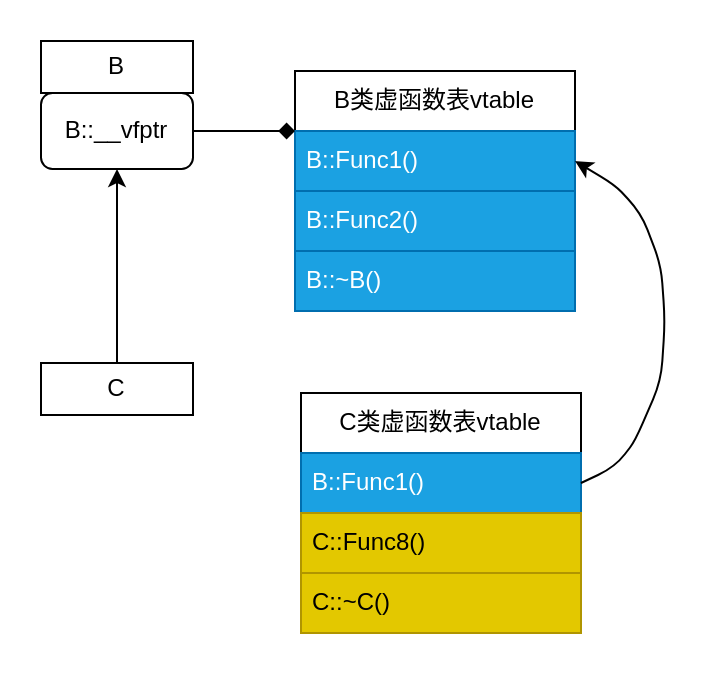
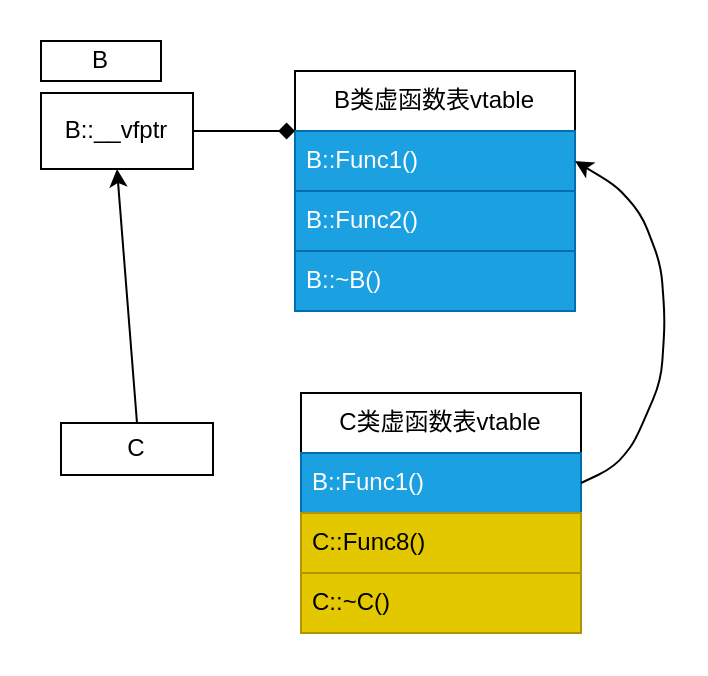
  <mxCell id="0" />
  <mxCell id="1" parent="0" />
- <mxCell id="2" value="B" style="rounded=0;whiteSpace=wrap;html=1;strokeColor=#000000;fontColor=#000000;fillColor=none;" parent="1" vertex="1"><mxGeometry x="20" y="20" width="76" height="26" as="geometry" /></mxCell>
+ <mxCell id="2" value="B" style="rounded=0;whiteSpace=wrap;html=1;strokeColor=#000000;fontColor=#000000;fillColor=none;" parent="1" vertex="1"><mxGeometry x="20" y="20" width="60" height="20" as="geometry" /></mxCell>
  <mxCell id="3" value="B类虚函数表vtable" style="swimlane;fontStyle=0;childLayout=stackLayout;horizontal=1;startSize=30;horizontalStack=0;resizeParent=1;resizeParentMax=0;resizeLast=0;collapsible=1;marginBottom=0;whiteSpace=wrap;html=1;strokeColor=#000000;fontColor=#000000;fillColor=none;swimlaneFillColor=none;" parent="1" vertex="1"><mxGeometry x="147" y="35" width="140" height="120" as="geometry" /></mxCell>
  <mxCell id="4" value="B::Func1()" style="text;strokeColor=#006EAF;fillColor=#1ba1e2;align=left;verticalAlign=middle;spacingLeft=4;spacingRight=4;overflow=hidden;points=[[0,0.5],[1,0.5]];portConstraint=eastwest;rotatable=0;whiteSpace=wrap;html=1;fontColor=#ffffff;rounded=0;" parent="3" vertex="1"><mxGeometry y="30" width="140" height="30" as="geometry" /></mxCell>
  <mxCell id="5" value="B::Func2()" style="text;strokeColor=#006EAF;fillColor=#1ba1e2;align=left;verticalAlign=middle;spacingLeft=4;spacingRight=4;overflow=hidden;points=[[0,0.5],[1,0.5]];portConstraint=eastwest;rotatable=0;whiteSpace=wrap;html=1;fontColor=#ffffff;" parent="3" vertex="1"><mxGeometry y="60" width="140" height="30" as="geometry" /></mxCell>
  <mxCell id="6" value="B::~B()" style="text;strokeColor=#006EAF;fillColor=#1ba1e2;align=left;verticalAlign=middle;spacingLeft=4;spacingRight=4;overflow=hidden;points=[[0,0.5],[1,0.5]];portConstraint=eastwest;rotatable=0;whiteSpace=wrap;html=1;fontColor=#ffffff;" parent="3" vertex="1"><mxGeometry y="90" width="140" height="30" as="geometry" /></mxCell>
  <mxCell id="7" style="edgeStyle=none;html=1;exitX=1;exitY=0.5;exitDx=0;exitDy=0;entryX=0;entryY=0.25;entryDx=0;entryDy=0;fontColor=#000000;strokeColor=#000000;endArrow=diamond;" parent="1" source="8" target="3" edge="1"><mxGeometry relative="1" as="geometry" /></mxCell>
- <mxCell id="8" value="B::__vfptr" style="whiteSpace=wrap;html=1;strokeColor=#000000;fontColor=#000000;fillColor=none;rounded=1;" parent="1" vertex="1"><mxGeometry x="20" y="46" width="76" height="38" as="geometry" /></mxCell>
+ <mxCell id="8" value="B::__vfptr" style="rounded=0;whiteSpace=wrap;html=1;strokeColor=#000000;fontColor=#000000;fillColor=none;" parent="1" vertex="1"><mxGeometry x="20" y="46" width="76" height="38" as="geometry" /></mxCell>
  <mxCell id="9" style="edgeStyle=none;html=1;exitX=0.5;exitY=0;exitDx=0;exitDy=0;entryX=0.5;entryY=1;entryDx=0;entryDy=0;strokeColor=#000000;fontColor=#000000;" parent="1" source="10" target="8" edge="1"><mxGeometry relative="1" as="geometry" /></mxCell>
- <mxCell id="10" value="C" style="rounded=0;whiteSpace=wrap;html=1;strokeColor=#000000;fontColor=#000000;fillColor=none;" parent="1" vertex="1"><mxGeometry x="20" y="181" width="76" height="26" as="geometry" /></mxCell>
+ <mxCell id="10" value="C" style="rounded=0;whiteSpace=wrap;html=1;strokeColor=#000000;fontColor=#000000;fillColor=none;" parent="1" vertex="1"><mxGeometry x="30" y="211" width="76" height="26" as="geometry" /></mxCell>
  <mxCell id="11" value="C类虚函数表vtable" style="swimlane;fontStyle=0;childLayout=stackLayout;horizontal=1;startSize=30;horizontalStack=0;resizeParent=1;resizeParentMax=0;resizeLast=0;collapsible=1;marginBottom=0;whiteSpace=wrap;html=1;strokeColor=#000000;fontColor=#000000;fillColor=none;" parent="1" vertex="1"><mxGeometry x="150" y="196" width="140" height="120" as="geometry" /></mxCell>
  <mxCell id="12" value="B::Func1()" style="text;strokeColor=#006EAF;fillColor=#1ba1e2;align=left;verticalAlign=middle;spacingLeft=4;spacingRight=4;overflow=hidden;points=[[0,0.5],[1,0.5]];portConstraint=eastwest;rotatable=0;whiteSpace=wrap;html=1;fontColor=#ffffff;" parent="11" vertex="1"><mxGeometry y="30" width="140" height="30" as="geometry" /></mxCell>
  <mxCell id="13" value="C::Func8()" style="text;strokeColor=#B09500;fillColor=#e3c800;align=left;verticalAlign=middle;spacingLeft=4;spacingRight=4;overflow=hidden;points=[[0,0.5],[1,0.5]];portConstraint=eastwest;rotatable=0;whiteSpace=wrap;html=1;fontColor=#000000;" parent="11" vertex="1"><mxGeometry y="60" width="140" height="30" as="geometry" /></mxCell>
  <mxCell id="14" value="C::~C()" style="text;strokeColor=#B09500;fillColor=#e3c800;align=left;verticalAlign=middle;spacingLeft=4;spacingRight=4;overflow=hidden;points=[[0,0.5],[1,0.5]];portConstraint=eastwest;rotatable=0;whiteSpace=wrap;html=1;fontColor=#000000;" parent="11" vertex="1"><mxGeometry y="90" width="140" height="30" as="geometry" /></mxCell>
  <mxCell id="15" style="edgeStyle=none;html=1;exitX=1;exitY=0.5;exitDx=0;exitDy=0;entryX=1;entryY=0.5;entryDx=0;entryDy=0;strokeColor=#000000;fontColor=#000000;" parent="1" source="12" target="4" edge="1"><mxGeometry relative="1" as="geometry"><Array as="points"><mxPoint x="307" y="233" /><mxPoint x="317" y="220" /><mxPoint x="330" y="190" /><mxPoint x="332" y="160" /><mxPoint x="330" y="132" /><mxPoint x="320" y="106" /><mxPoint x="307" y="92" /></Array></mxGeometry></mxCell>
